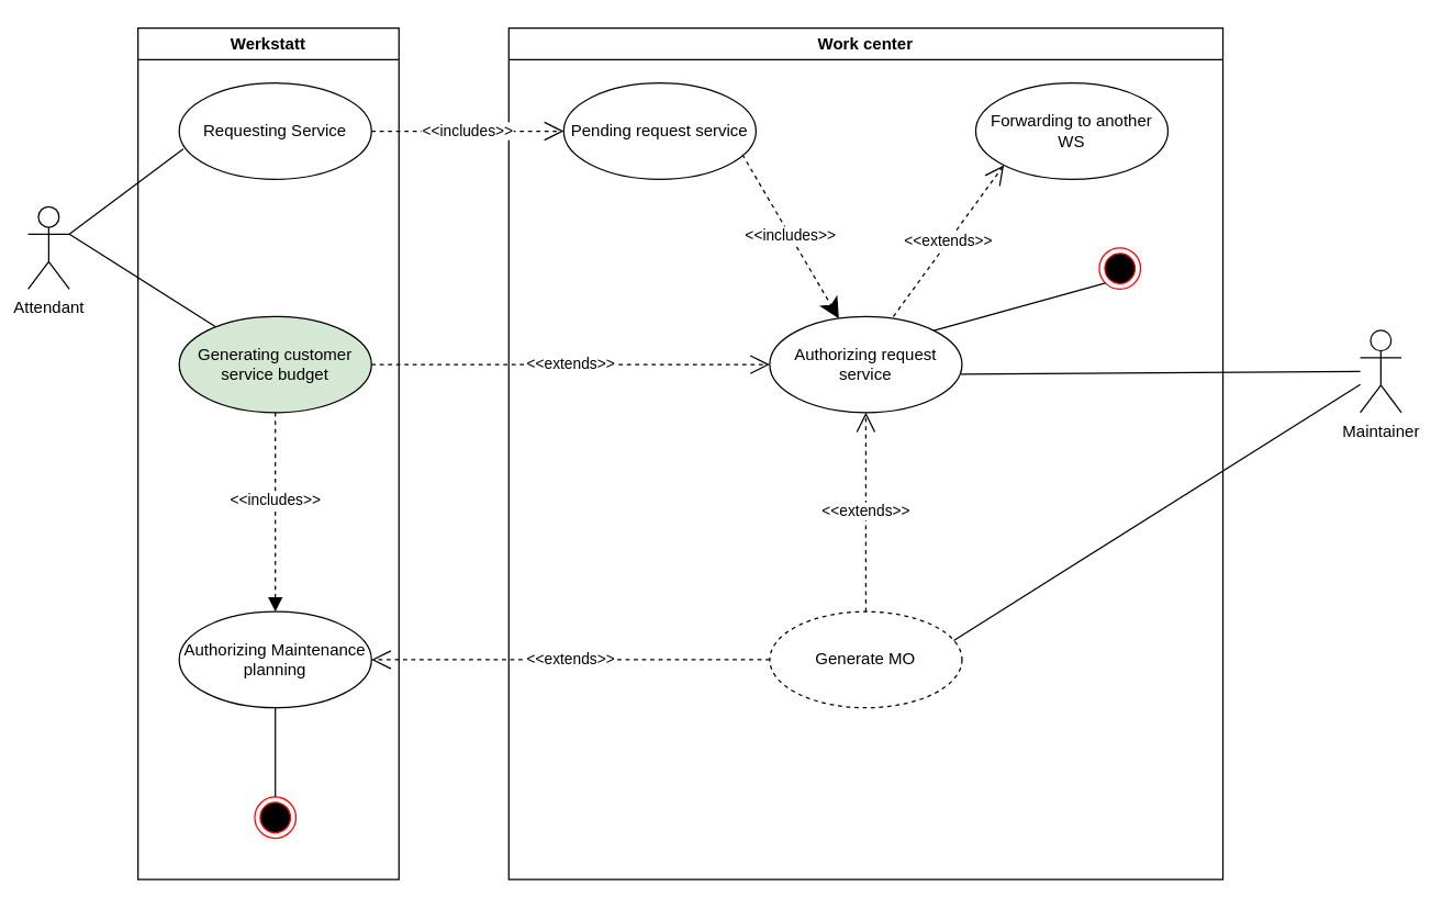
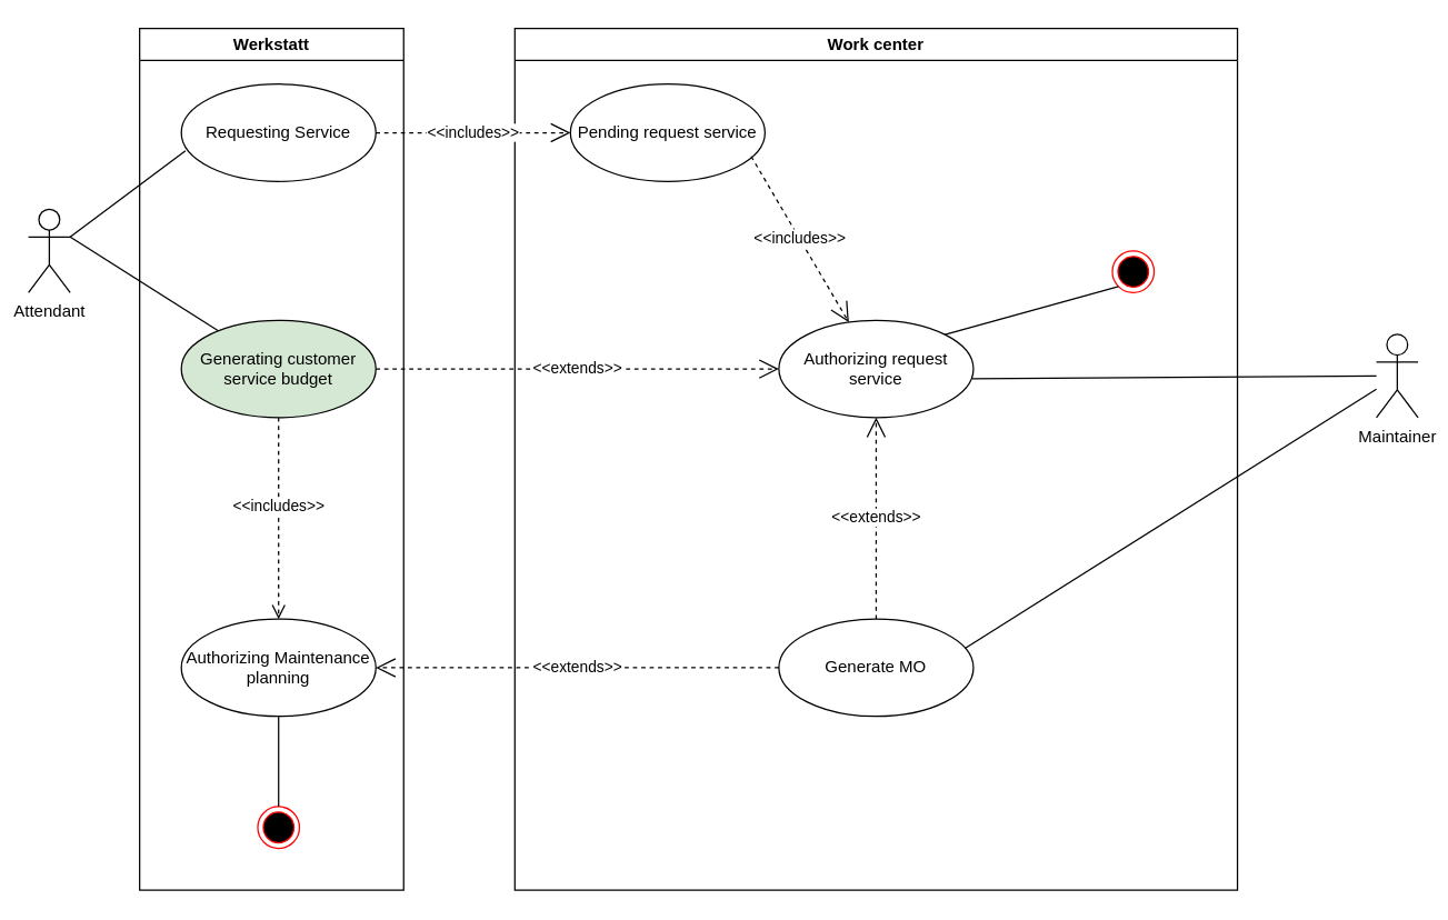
  <mxCell id="0" />
  <mxCell id="1" parent="0" />
  <mxCell id="2" value="Attendant" style="shape=umlActor;verticalLabelPosition=bottom;verticalAlign=top;html=1;outlineConnect=0;" parent="1" vertex="1"><mxGeometry x="20" y="150" width="30" height="60" as="geometry" /></mxCell>
  <mxCell id="3" value="Werkstatt" style="swimlane;whiteSpace=wrap;html=1;" parent="1" vertex="1"><mxGeometry x="100" y="20" width="190" height="620" as="geometry" /></mxCell>
  <mxCell id="4" value="Requesting Service" style="ellipse;whiteSpace=wrap;html=1;" parent="3" vertex="1"><mxGeometry x="30" y="40" width="140" height="70" as="geometry" /></mxCell>
  <mxCell id="5" value="Generating customer service budget" style="ellipse;whiteSpace=wrap;html=1;fillColor=#d5e8d4;" parent="3" vertex="1"><mxGeometry x="30" y="210" width="140" height="70" as="geometry" /></mxCell>
  <mxCell id="6" value="Authorizing Maintenance planning" style="ellipse;whiteSpace=wrap;html=1;" parent="3" vertex="1"><mxGeometry x="30" y="425" width="140" height="70" as="geometry" /></mxCell>
- <mxCell id="7" value="&amp;lt;&amp;lt;includes&amp;gt;&amp;gt;" style="html=1;verticalAlign=bottom;endArrow=block;dashed=1;endSize=8;edgeStyle=elbowEdgeStyle;elbow=vertical;curved=0;rounded=0;entryX=0.5;entryY=0;entryDx=0;entryDy=0;exitX=0.5;exitY=1;exitDx=0;exitDy=0;" parent="3" source="5" target="6" edge="1"><mxGeometry relative="1" as="geometry"><mxPoint x="150" y="330" as="sourcePoint" /><mxPoint x="95" y="260" as="targetPoint" /><Array as="points"><mxPoint x="70" y="310" /></Array></mxGeometry></mxCell>
+ <mxCell id="7" value="&amp;lt;&amp;lt;includes&amp;gt;&amp;gt;" style="html=1;verticalAlign=bottom;endArrow=open;dashed=1;endSize=8;edgeStyle=elbowEdgeStyle;elbow=vertical;curved=0;rounded=0;entryX=0.5;entryY=0;entryDx=0;entryDy=0;exitX=0.5;exitY=1;exitDx=0;exitDy=0;" parent="3" source="5" target="6" edge="1"><mxGeometry relative="1" as="geometry"><mxPoint x="150" y="330" as="sourcePoint" /><mxPoint x="95" y="260" as="targetPoint" /><Array as="points"><mxPoint x="70" y="310" /></Array></mxGeometry></mxCell>
  <mxCell id="8" value="" style="ellipse;html=1;shape=endState;fillColor=#000000;strokeColor=#ff0000;" parent="3" vertex="1"><mxGeometry x="85" y="560" width="30" height="30" as="geometry" /></mxCell>
  <mxCell id="9" value="" style="endArrow=none;html=1;rounded=0;entryX=0.5;entryY=1;entryDx=0;entryDy=0;exitX=0.5;exitY=0;exitDx=0;exitDy=0;" parent="3" source="8" target="6" edge="1"><mxGeometry width="50" height="50" relative="1" as="geometry"><mxPoint x="110" y="500" as="sourcePoint" /><mxPoint x="160" y="450" as="targetPoint" /></mxGeometry></mxCell>
  <mxCell id="10" value="" style="endArrow=none;html=1;rounded=0;entryX=0.021;entryY=0.686;entryDx=0;entryDy=0;entryPerimeter=0;exitX=1;exitY=0.333;exitDx=0;exitDy=0;exitPerimeter=0;" parent="1" source="2" target="4" edge="1"><mxGeometry width="50" height="50" relative="1" as="geometry"><mxPoint x="120" y="290" as="sourcePoint" /><mxPoint x="170" y="240" as="targetPoint" /></mxGeometry></mxCell>
  <mxCell id="11" value="Work center" style="swimlane;whiteSpace=wrap;html=1;" parent="1" vertex="1"><mxGeometry x="370" y="20" width="520" height="620" as="geometry" /></mxCell>
  <mxCell id="12" value="Pending request service" style="ellipse;whiteSpace=wrap;html=1;" parent="11" vertex="1"><mxGeometry x="40" y="40" width="140" height="70" as="geometry" /></mxCell>
  <mxCell id="13" value="Authorizing request service" style="ellipse;whiteSpace=wrap;html=1;" parent="11" vertex="1"><mxGeometry x="190" y="210" width="140" height="70" as="geometry" /></mxCell>
- <mxCell id="14" value="&amp;lt;&amp;lt;includes&amp;gt;&amp;gt;" style="endArrow=classic;endSize=12;dashed=1;html=1;rounded=0;exitX=0.929;exitY=0.743;exitDx=0;exitDy=0;exitPerimeter=0;" parent="11" source="12" target="13" edge="1"><mxGeometry width="160" relative="1" as="geometry"><mxPoint x="90" y="160" as="sourcePoint" /><mxPoint x="250" y="160" as="targetPoint" /></mxGeometry></mxCell>
- <mxCell id="15" value="Generate MO" style="ellipse;whiteSpace=wrap;html=1;dashed=1;" parent="11" vertex="1"><mxGeometry x="190" y="425" width="140" height="70" as="geometry" /></mxCell>
+ <mxCell id="14" value="&amp;lt;&amp;lt;includes&amp;gt;&amp;gt;" style="endArrow=open;endSize=12;dashed=1;html=1;rounded=0;exitX=0.929;exitY=0.743;exitDx=0;exitDy=0;exitPerimeter=0;" parent="11" source="12" target="13" edge="1"><mxGeometry width="160" relative="1" as="geometry"><mxPoint x="90" y="160" as="sourcePoint" /><mxPoint x="250" y="160" as="targetPoint" /></mxGeometry></mxCell>
+ <mxCell id="15" value="Generate MO" style="ellipse;whiteSpace=wrap;html=1;" parent="11" vertex="1"><mxGeometry x="190" y="425" width="140" height="70" as="geometry" /></mxCell>
  <mxCell id="16" value="" style="ellipse;html=1;shape=endState;fillColor=#000000;strokeColor=#ff0000;" parent="11" vertex="1"><mxGeometry x="430" y="160" width="30" height="30" as="geometry" /></mxCell>
  <mxCell id="17" value="&amp;lt;&amp;lt;extends&amp;gt;&amp;gt;" style="endArrow=open;endSize=12;dashed=1;html=1;rounded=0;entryX=0.5;entryY=1;entryDx=0;entryDy=0;exitX=0.5;exitY=0;exitDx=0;exitDy=0;" parent="11" source="15" target="13" edge="1"><mxGeometry width="160" relative="1" as="geometry"><mxPoint x="130" y="390" as="sourcePoint" /><mxPoint x="290" y="390" as="targetPoint" /></mxGeometry></mxCell>
  <mxCell id="18" value="" style="endArrow=none;html=1;rounded=0;entryX=1;entryY=0;entryDx=0;entryDy=0;exitX=0;exitY=1;exitDx=0;exitDy=0;" parent="11" source="16" target="13" edge="1"><mxGeometry width="50" height="50" relative="1" as="geometry"><mxPoint x="450" y="170" as="sourcePoint" /><mxPoint x="500" y="120" as="targetPoint" /></mxGeometry></mxCell>
- <mxCell id="19" value="Forwarding to another WS" style="ellipse;whiteSpace=wrap;html=1;" parent="11" vertex="1"><mxGeometry x="340" y="40" width="140" height="70" as="geometry" /></mxCell>
- <mxCell id="20" value="&amp;lt;&amp;lt;extends&amp;gt;&amp;gt;" style="endArrow=open;endSize=12;dashed=1;html=1;rounded=0;entryX=0;entryY=1;entryDx=0;entryDy=0;exitX=0.643;exitY=0;exitDx=0;exitDy=0;exitPerimeter=0;" parent="11" source="13" target="19" edge="1"><mxGeometry width="160" relative="1" as="geometry"><mxPoint x="290" y="260" as="sourcePoint" /><mxPoint x="290" y="60" as="targetPoint" /></mxGeometry></mxCell>
  <mxCell id="21" value="&amp;lt;&amp;lt;includes&amp;gt;&amp;gt;" style="endArrow=open;endSize=12;dashed=1;html=1;rounded=0;exitX=1;exitY=0.5;exitDx=0;exitDy=0;entryX=0;entryY=0.5;entryDx=0;entryDy=0;" parent="1" source="4" target="12" edge="1"><mxGeometry width="160" relative="1" as="geometry"><mxPoint x="290" y="130" as="sourcePoint" /><mxPoint x="450" y="130" as="targetPoint" /></mxGeometry></mxCell>
  <mxCell id="22" value="Maintainer" style="shape=umlActor;verticalLabelPosition=bottom;verticalAlign=top;html=1;" parent="1" vertex="1"><mxGeometry x="990" y="240" width="30" height="60" as="geometry" /></mxCell>
  <mxCell id="23" value="" style="endArrow=none;html=1;rounded=0;exitX=0.993;exitY=0.6;exitDx=0;exitDy=0;exitPerimeter=0;" parent="1" source="13" target="22" edge="1"><mxGeometry width="50" height="50" relative="1" as="geometry"><mxPoint x="600" y="430" as="sourcePoint" /><mxPoint x="650" y="380" as="targetPoint" /></mxGeometry></mxCell>
  <mxCell id="24" value="" style="endArrow=none;html=1;rounded=0;exitX=0.957;exitY=0.3;exitDx=0;exitDy=0;exitPerimeter=0;" parent="1" source="15" target="22" edge="1"><mxGeometry width="50" height="50" relative="1" as="geometry"><mxPoint x="860" y="270" as="sourcePoint" /><mxPoint x="650" y="380" as="targetPoint" /></mxGeometry></mxCell>
  <mxCell id="25" value="&amp;lt;&amp;lt;extends&amp;gt;&amp;gt;" style="endArrow=open;endSize=12;dashed=1;html=1;rounded=0;exitX=1;exitY=0.5;exitDx=0;exitDy=0;entryX=0;entryY=0.5;entryDx=0;entryDy=0;" parent="1" source="5" target="13" edge="1"><mxGeometry width="160" relative="1" as="geometry"><mxPoint x="320" y="300" as="sourcePoint" /><mxPoint x="760" y="120" as="targetPoint" /></mxGeometry></mxCell>
  <mxCell id="26" value="&amp;lt;&amp;lt;extends&amp;gt;&amp;gt;" style="endArrow=open;endSize=12;dashed=1;html=1;rounded=0;entryX=1;entryY=0.5;entryDx=0;entryDy=0;exitX=0;exitY=0.5;exitDx=0;exitDy=0;" parent="1" source="15" target="6" edge="1"><mxGeometry width="160" relative="1" as="geometry"><mxPoint x="410" y="475" as="sourcePoint" /><mxPoint x="460" y="420" as="targetPoint" /></mxGeometry></mxCell>
  <mxCell id="27" value="" style="endArrow=none;html=1;rounded=0;exitX=1;exitY=0.333;exitDx=0;exitDy=0;exitPerimeter=0;" parent="1" source="2" target="5" edge="1"><mxGeometry width="50" height="50" relative="1" as="geometry"><mxPoint x="70" y="220" as="sourcePoint" /><mxPoint x="120" y="170" as="targetPoint" /></mxGeometry></mxCell>
